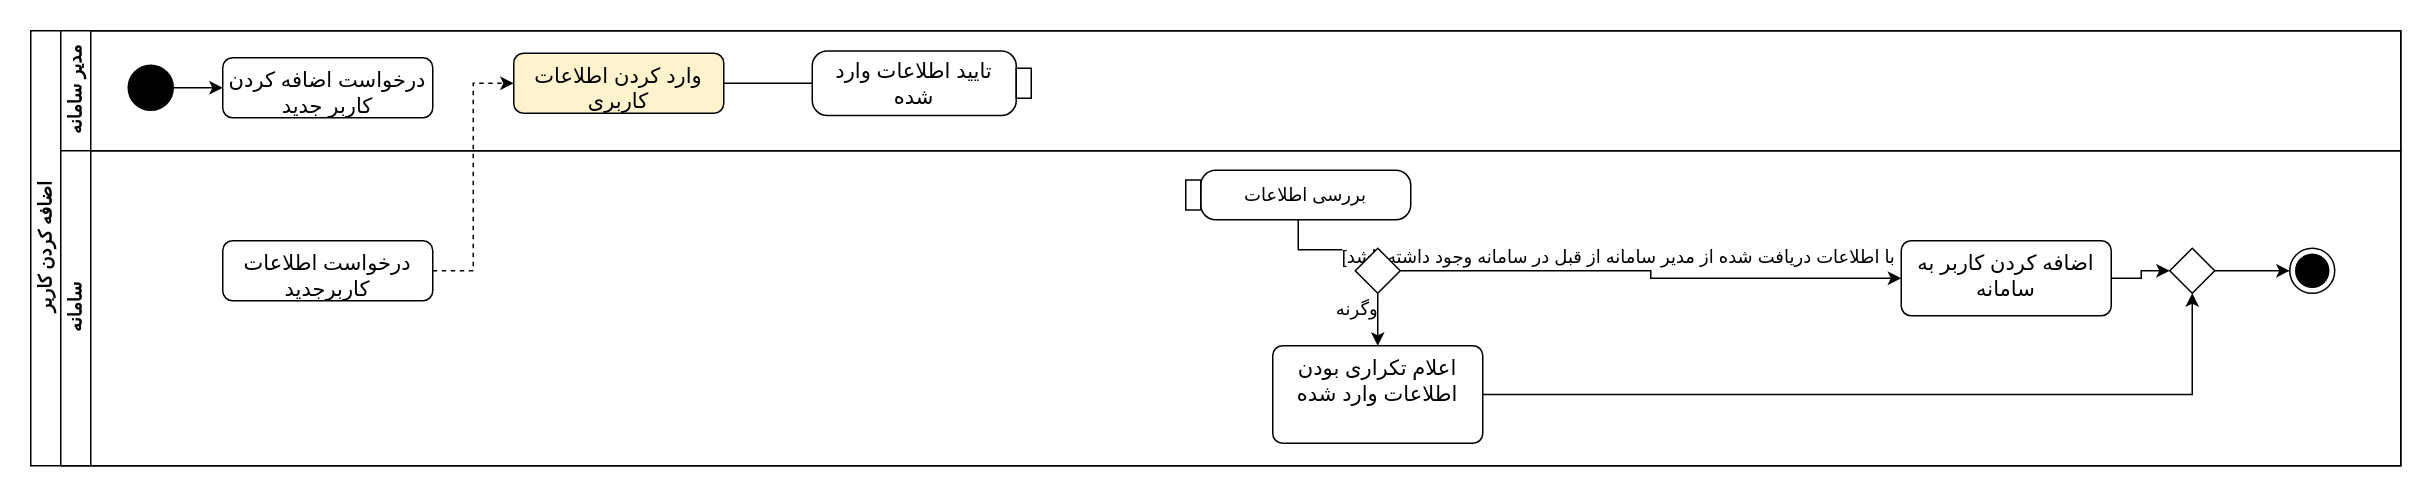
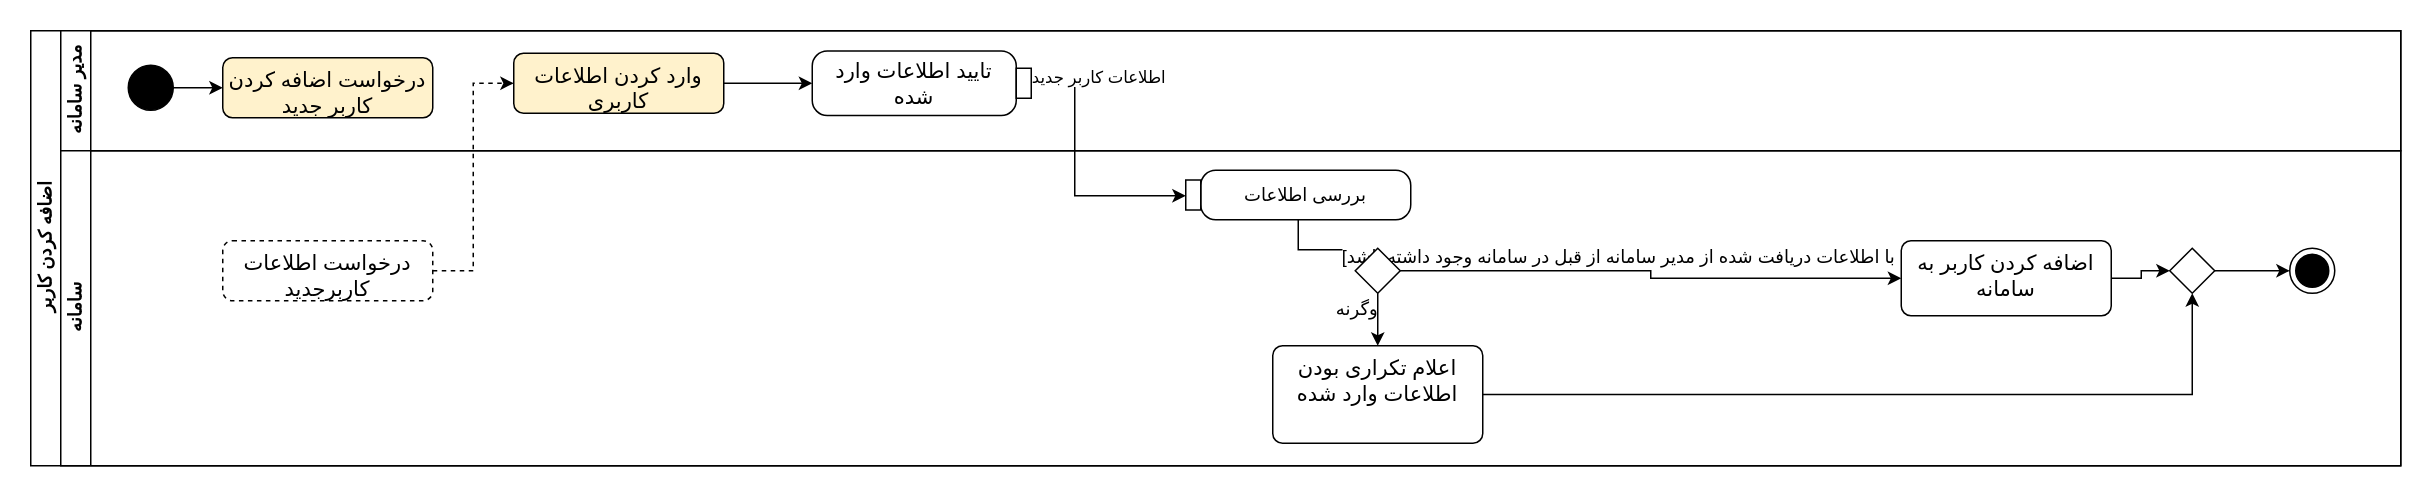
  <mxCell id="0" />
  <mxCell id="1" parent="0" />
  <mxCell id="2" value="اضافه کردن کاربر" style="swimlane;html=1;childLayout=stackLayout;resizeParent=1;resizeParentMax=0;horizontal=0;startSize=20;horizontalStack=0;" vertex="1" parent="1"><mxGeometry x="20" y="20" width="1580" height="290" as="geometry" /></mxCell>
  <mxCell id="3" value="مدیر سامانه" style="swimlane;html=1;startSize=20;horizontal=0;" vertex="1" parent="2"><mxGeometry x="20" width="1560" height="80" as="geometry"><mxRectangle x="20" width="490" height="30" as="alternateBounds" /></mxGeometry></mxCell>
  <mxCell id="4" style="edgeStyle=orthogonalEdgeStyle;rounded=0;orthogonalLoop=1;jettySize=auto;html=1;" edge="1" parent="3" source="5" target="9"><mxGeometry relative="1" as="geometry" /></mxCell>
  <mxCell id="5" value="" style="ellipse;fillColor=strokeColor;html=1;" vertex="1" parent="3"><mxGeometry x="45" y="23" width="30" height="30" as="geometry" /></mxCell>
  <mxCell id="6" value="&lt;font style=&quot;font-size: 14px;&quot;&gt;وارد کردن اطلاعات کاربری&lt;/font&gt;" style="html=1;align=center;verticalAlign=top;rounded=1;absoluteArcSize=1;arcSize=13;dashed=0;whiteSpace=wrap;fillColor=#fff2cc;" vertex="1" parent="3"><mxGeometry x="302" y="15" width="140" height="40" as="geometry" /></mxCell>
- <mxCell id="7" style="edgeStyle=orthogonalEdgeStyle;rounded=0;orthogonalLoop=1;jettySize=auto;html=1;endArrow=none;" edge="1" parent="3" source="6" target="8"><mxGeometry relative="1" as="geometry"><mxPoint x="599" y="35.043" as="sourcePoint" /><mxPoint x="624" y="35" as="targetPoint" /></mxGeometry></mxCell>
+ <mxCell id="7" style="edgeStyle=orthogonalEdgeStyle;rounded=0;orthogonalLoop=1;jettySize=auto;html=1;" edge="1" parent="3" source="6" target="8"><mxGeometry relative="1" as="geometry"><mxPoint x="599" y="35.043" as="sourcePoint" /><mxPoint x="624" y="35" as="targetPoint" /></mxGeometry></mxCell>
  <mxCell id="8" value="&lt;font style=&quot;font-size: 14px;&quot;&gt;تایید اطلاعات وارد شده&lt;/font&gt;" style="shape=mxgraph.uml25.action;html=1;align=center;verticalAlign=middle;absoluteArcSize=1;arcSize=10;dashed=0;spacingRight=10;whiteSpace=wrap;" vertex="1" parent="3"><mxGeometry x="501" y="13.5" width="146" height="43" as="geometry" /></mxCell>
- <mxCell id="9" value="&lt;font style=&quot;font-size: 14px;&quot;&gt;درخواست اضافه کردن کاربر جدید&lt;/font&gt;" style="html=1;align=center;verticalAlign=top;rounded=1;absoluteArcSize=1;arcSize=13;dashed=0;whiteSpace=wrap;" vertex="1" parent="3"><mxGeometry x="108" y="18" width="140" height="40" as="geometry" /></mxCell>
+ <mxCell id="9" value="&lt;font style=&quot;font-size: 14px;&quot;&gt;درخواست اضافه کردن کاربر جدید&lt;/font&gt;" style="html=1;align=center;verticalAlign=top;rounded=1;absoluteArcSize=1;arcSize=13;dashed=0;whiteSpace=wrap;fillColor=#fff2cc;" vertex="1" parent="3"><mxGeometry x="108" y="18" width="140" height="40" as="geometry" /></mxCell>
  <mxCell id="10" value="سامانه" style="swimlane;html=1;startSize=20;horizontal=0;" vertex="1" parent="2"><mxGeometry x="20" y="80" width="1560" height="210" as="geometry" /></mxCell>
  <mxCell id="11" value="" style="ellipse;html=1;shape=endState;fillColor=strokeColor;" vertex="1" parent="10"><mxGeometry x="1486" y="65" width="30" height="30" as="geometry" /></mxCell>
- <mxCell id="12" value="&lt;font style=&quot;font-size: 14px;&quot;&gt;درخواست اطلاعات کاربرجدید&lt;/font&gt;" style="html=1;align=center;verticalAlign=top;rounded=1;absoluteArcSize=1;arcSize=13;dashed=0;whiteSpace=wrap;" vertex="1" parent="10"><mxGeometry x="108" y="60" width="140" height="40" as="geometry" /></mxCell>
+ <mxCell id="12" value="&lt;font style=&quot;font-size: 14px;&quot;&gt;درخواست اطلاعات کاربرجدید&lt;/font&gt;" style="html=1;align=center;verticalAlign=top;rounded=1;absoluteArcSize=1;arcSize=13;dashed=1;whiteSpace=wrap;" vertex="1" parent="10"><mxGeometry x="108" y="60" width="140" height="40" as="geometry" /></mxCell>
  <mxCell id="13" style="edgeStyle=orthogonalEdgeStyle;rounded=0;orthogonalLoop=1;jettySize=auto;html=1;" edge="1" parent="10" source="21" target="16"><mxGeometry relative="1" as="geometry"><Array as="points" /><mxPoint x="846" y="31.0" as="sourcePoint" /></mxGeometry></mxCell>
  <mxCell id="14" style="edgeStyle=orthogonalEdgeStyle;rounded=0;orthogonalLoop=1;jettySize=auto;html=1;" edge="1" parent="10" source="16" target="23"><mxGeometry relative="1" as="geometry"><mxPoint x="929" y="79.64" as="sourcePoint" /><mxPoint x="1052" y="80" as="targetPoint" /></mxGeometry></mxCell>
  <mxCell id="15" value="&lt;span style=&quot;font-size: 12px;&quot;&gt;[کاربری با اطلاعات دریافت شده از مدیر سامانه از قبل در سامانه وجود داشته باشد]&lt;br&gt;&lt;/span&gt;" style="edgeLabel;html=1;align=center;verticalAlign=middle;resizable=0;points=[];" connectable="0" vertex="1" parent="14"><mxGeometry x="-0.362" y="1" relative="1" as="geometry"><mxPoint x="57" y="-9" as="offset" /></mxGeometry></mxCell>
  <mxCell id="16" value="" style="rhombus;" vertex="1" parent="10"><mxGeometry x="863" y="65" width="30" height="30" as="geometry" /></mxCell>
  <mxCell id="17" style="edgeStyle=orthogonalEdgeStyle;rounded=0;orthogonalLoop=1;jettySize=auto;html=1;" edge="1" parent="10" source="18" target="25"><mxGeometry relative="1" as="geometry" /></mxCell>
  <mxCell id="18" value="&lt;span style=&quot;font-size: 14px;&quot;&gt;اعلام تکراری بودن اطلاعات وارد شده&lt;/span&gt;" style="html=1;align=center;verticalAlign=top;rounded=1;absoluteArcSize=1;arcSize=13;dashed=0;whiteSpace=wrap;" vertex="1" parent="10"><mxGeometry x="808" y="130" width="140" height="65" as="geometry" /></mxCell>
  <mxCell id="19" style="edgeStyle=orthogonalEdgeStyle;rounded=0;orthogonalLoop=1;jettySize=auto;html=1;" edge="1" parent="10" source="16" target="18"><mxGeometry relative="1" as="geometry" /></mxCell>
  <mxCell id="20" value="&lt;font style=&quot;font-size: 12px;&quot;&gt;وگرنه&lt;br&gt;&lt;/font&gt;" style="edgeLabel;html=1;align=center;verticalAlign=middle;resizable=0;points=[];" connectable="0" vertex="1" parent="19"><mxGeometry x="-0.221" y="-2" relative="1" as="geometry"><mxPoint x="-13" y="-8" as="offset" /></mxGeometry></mxCell>
  <mxCell id="21" value="بررسی اطلاعات" style="shape=mxgraph.uml25.action;html=1;align=center;verticalAlign=middle;absoluteArcSize=1;arcSize=10;dashed=0;spacingLeft=10;flipH=1;whiteSpace=wrap;" vertex="1" parent="10"><mxGeometry x="750" y="13" width="150" height="33" as="geometry" /></mxCell>
  <mxCell id="22" style="edgeStyle=orthogonalEdgeStyle;rounded=0;orthogonalLoop=1;jettySize=auto;html=1;" edge="1" parent="10" source="25" target="11"><mxGeometry relative="1" as="geometry" /></mxCell>
  <mxCell id="23" value="&lt;span style=&quot;font-size: 14px;&quot;&gt;اضافه کردن کاربر به سامانه&lt;/span&gt;" style="html=1;align=center;verticalAlign=top;rounded=1;absoluteArcSize=1;arcSize=13;dashed=0;whiteSpace=wrap;" vertex="1" parent="10"><mxGeometry x="1227" y="60" width="140" height="50" as="geometry" /></mxCell>
  <mxCell id="24" value="" style="edgeStyle=orthogonalEdgeStyle;rounded=0;orthogonalLoop=1;jettySize=auto;html=1;" edge="1" parent="10" source="23" target="25"><mxGeometry relative="1" as="geometry"><mxPoint x="1481" y="650" as="sourcePoint" /><mxPoint x="1600" y="650" as="targetPoint" /></mxGeometry></mxCell>
  <mxCell id="25" value="" style="rhombus;" vertex="1" parent="10"><mxGeometry x="1406" y="65" width="30" height="30" as="geometry" /></mxCell>
  <mxCell id="26" style="edgeStyle=orthogonalEdgeStyle;rounded=0;orthogonalLoop=1;jettySize=auto;html=1;entryX=0;entryY=0.5;entryDx=0;entryDy=0;dashed=1;" edge="1" parent="2" source="12" target="6"><mxGeometry relative="1" as="geometry"><mxPoint x="323.395" y="99.72" as="targetPoint" /></mxGeometry></mxCell>
+ <mxCell id="27" style="edgeStyle=orthogonalEdgeStyle;rounded=0;orthogonalLoop=1;jettySize=auto;html=1;" edge="1" parent="2" source="8" target="21"><mxGeometry relative="1" as="geometry"><Array as="points"><mxPoint x="696" y="35" /><mxPoint x="696" y="110" /></Array></mxGeometry></mxCell>
+ <mxCell id="28" value="اطلاعات کاربر جدید" style="edgeLabel;html=1;align=center;verticalAlign=middle;resizable=0;points=[];" connectable="0" vertex="1" parent="27"><mxGeometry x="-0.588" y="-1" relative="1" as="geometry"><mxPoint x="16" y="-13" as="offset" /></mxGeometry></mxCell>
